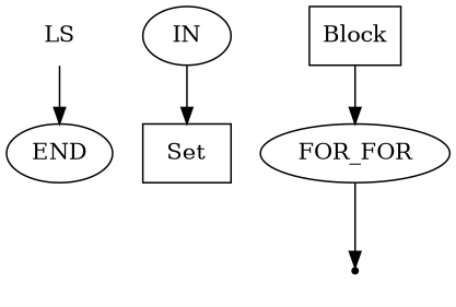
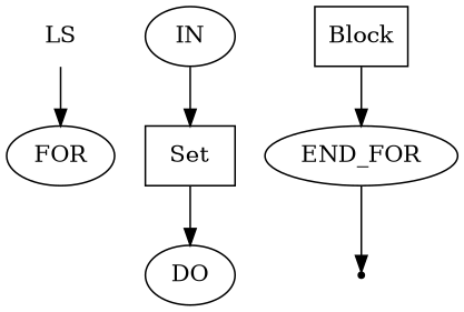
  digraph {
    node [shape=oval]
    n1 [label=LS shape=plaintext]
-   n2 [label=END]
+   n2 [label=FOR]
    n3 [label=IN]
    n4 [label=Set shape=box]
+   n5 [label=DO]
    n6 [label=Block shape=box]
-   n7 [label=FOR_FOR]
+   n7 [label=END_FOR]
    end [shape=point]
    n1 -> n2
    n3 -> n4
+   n4 -> n5
    n6 -> n7
    n7 -> end
  }
